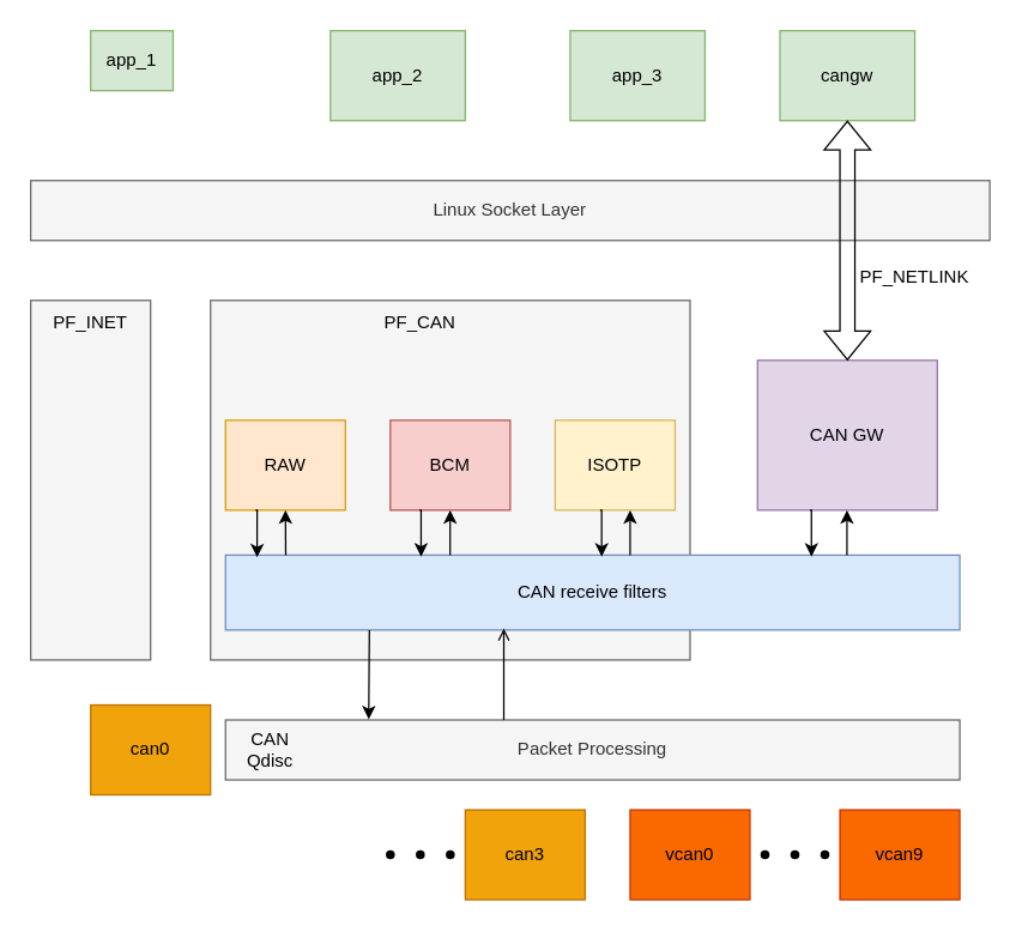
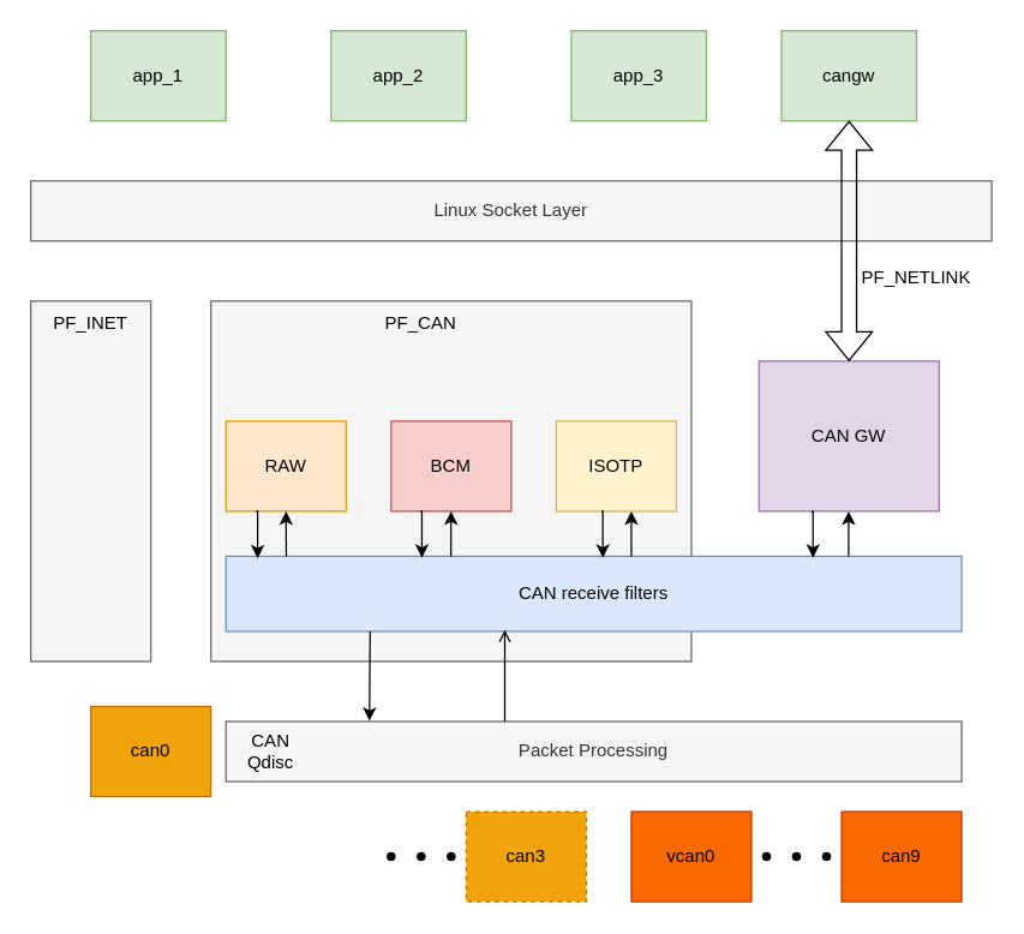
  <mxCell id="0" />
  <mxCell id="1" parent="0" />
  <mxCell id="2" value="Linux Socket Layer" style="rounded=0;whiteSpace=wrap;html=1;fillColor=#f5f5f5;fontColor=#333333;strokeColor=#666666;" vertex="1" parent="1"><mxGeometry x="20" y="120" width="640" height="40" as="geometry" /></mxCell>
  <mxCell id="3" value="" style="rounded=0;whiteSpace=wrap;html=1;fillColor=#f5f5f5;fontColor=#333333;strokeColor=#666666;" vertex="1" parent="1"><mxGeometry x="20" y="200" width="80" height="240" as="geometry" /></mxCell>
  <mxCell id="4" value="" style="rounded=0;whiteSpace=wrap;html=1;align=left;fillColor=#f5f5f5;fontColor=#333333;strokeColor=#666666;" vertex="1" parent="1"><mxGeometry x="140" y="200" width="320" height="240" as="geometry" /></mxCell>
  <mxCell id="5" value="PF_INET" style="text;html=1;align=center;verticalAlign=middle;whiteSpace=wrap;rounded=0;" vertex="1" parent="1"><mxGeometry x="30" y="200" width="60" height="30" as="geometry" /></mxCell>
  <mxCell id="6" value="PF_CAN" style="text;html=1;align=center;verticalAlign=middle;whiteSpace=wrap;rounded=0;" vertex="1" parent="1"><mxGeometry x="250" y="200" width="60" height="30" as="geometry" /></mxCell>
  <mxCell id="7" value="RAW" style="rounded=0;whiteSpace=wrap;html=1;fillColor=#ffe6cc;strokeColor=#d79b00;" vertex="1" parent="1"><mxGeometry x="150" y="280" width="80" height="60" as="geometry" /></mxCell>
  <mxCell id="8" value="BCM" style="rounded=0;whiteSpace=wrap;html=1;fillColor=#f8cecc;strokeColor=#b85450;" vertex="1" parent="1"><mxGeometry x="260" y="280" width="80" height="60" as="geometry" /></mxCell>
  <mxCell id="9" value="ISOTP" style="rounded=0;whiteSpace=wrap;html=1;fillColor=#fff2cc;strokeColor=#d6b656;" vertex="1" parent="1"><mxGeometry x="370" y="280" width="80" height="60" as="geometry" /></mxCell>
  <mxCell id="10" value="CAN GW" style="rounded=0;whiteSpace=wrap;html=1;fillColor=#e1d5e7;strokeColor=#9673a6;" vertex="1" parent="1"><mxGeometry x="505" y="240" width="120" height="100" as="geometry" /></mxCell>
- <mxCell id="11" value="app_1" style="rounded=0;whiteSpace=wrap;html=1;fillColor=#d5e8d4;strokeColor=#82b366;" vertex="1" parent="1"><mxGeometry x="60" y="20" width="55" height="40" as="geometry" /></mxCell>
+ <mxCell id="11" value="app_1" style="rounded=0;whiteSpace=wrap;html=1;fillColor=#d5e8d4;strokeColor=#82b366;" vertex="1" parent="1"><mxGeometry x="60" y="20" width="90" height="60" as="geometry" /></mxCell>
  <mxCell id="12" value="app_2" style="rounded=0;whiteSpace=wrap;html=1;fillColor=#d5e8d4;strokeColor=#82b366;" vertex="1" parent="1"><mxGeometry x="220" y="20" width="90" height="60" as="geometry" /></mxCell>
  <mxCell id="13" value="app_3" style="rounded=0;whiteSpace=wrap;html=1;fillColor=#d5e8d4;strokeColor=#82b366;" vertex="1" parent="1"><mxGeometry x="380" y="20" width="90" height="60" as="geometry" /></mxCell>
  <mxCell id="14" value="cangw" style="rounded=0;whiteSpace=wrap;html=1;fillColor=#d5e8d4;strokeColor=#82b366;" vertex="1" parent="1"><mxGeometry x="520" y="20" width="90" height="60" as="geometry" /></mxCell>
  <mxCell id="15" value="CAN receive filters" style="rounded=0;whiteSpace=wrap;html=1;fillColor=#dae8fc;strokeColor=#6c8ebf;" vertex="1" parent="1"><mxGeometry x="150" y="370" width="490" height="50" as="geometry" /></mxCell>
  <mxCell id="16" value="" style="shape=flexArrow;endArrow=classic;startArrow=classic;html=1;rounded=0;entryX=0.5;entryY=1;entryDx=0;entryDy=0;exitX=0.5;exitY=0;exitDx=0;exitDy=0;" edge="1" parent="1" source="10" target="14"><mxGeometry width="100" height="100" relative="1" as="geometry"><mxPoint x="310" y="380" as="sourcePoint" /><mxPoint x="410" y="280" as="targetPoint" /></mxGeometry></mxCell>
  <mxCell id="17" style="edgeStyle=orthogonalEdgeStyle;rounded=0;orthogonalLoop=1;jettySize=auto;html=1;exitX=0.25;exitY=1;exitDx=0;exitDy=0;entryX=0.043;entryY=0.028;entryDx=0;entryDy=0;entryPerimeter=0;" edge="1" parent="1" source="7" target="15"><mxGeometry relative="1" as="geometry" /></mxCell>
  <mxCell id="18" value="" style="endArrow=classic;html=1;rounded=0;exitX=0.082;exitY=0;exitDx=0;exitDy=0;exitPerimeter=0;entryX=0.5;entryY=1;entryDx=0;entryDy=0;" edge="1" parent="1" source="15" target="7"><mxGeometry width="50" height="50" relative="1" as="geometry"><mxPoint x="230" y="370" as="sourcePoint" /><mxPoint x="280" y="320" as="targetPoint" /></mxGeometry></mxCell>
  <mxCell id="19" style="edgeStyle=orthogonalEdgeStyle;rounded=0;orthogonalLoop=1;jettySize=auto;html=1;exitX=0.25;exitY=1;exitDx=0;exitDy=0;entryX=0.043;entryY=0.028;entryDx=0;entryDy=0;entryPerimeter=0;" edge="1" parent="1"><mxGeometry relative="1" as="geometry"><mxPoint x="279.5" y="340" as="sourcePoint" /><mxPoint x="280.5" y="371" as="targetPoint" /><Array as="points"><mxPoint x="280.5" y="340" /></Array></mxGeometry></mxCell>
  <mxCell id="20" value="" style="endArrow=classic;html=1;rounded=0;exitX=0.082;exitY=0;exitDx=0;exitDy=0;exitPerimeter=0;entryX=0.5;entryY=1;entryDx=0;entryDy=0;" edge="1" parent="1"><mxGeometry width="50" height="50" relative="1" as="geometry"><mxPoint x="299.88" y="370" as="sourcePoint" /><mxPoint x="299.88" y="340" as="targetPoint" /></mxGeometry></mxCell>
  <mxCell id="21" value="" style="endArrow=classic;html=1;rounded=0;exitX=0.082;exitY=0;exitDx=0;exitDy=0;exitPerimeter=0;entryX=0.5;entryY=1;entryDx=0;entryDy=0;" edge="1" parent="1"><mxGeometry width="50" height="50" relative="1" as="geometry"><mxPoint x="420" y="370" as="sourcePoint" /><mxPoint x="420" y="340" as="targetPoint" /></mxGeometry></mxCell>
  <mxCell id="22" style="edgeStyle=orthogonalEdgeStyle;rounded=0;orthogonalLoop=1;jettySize=auto;html=1;exitX=0.25;exitY=1;exitDx=0;exitDy=0;entryX=0.043;entryY=0.028;entryDx=0;entryDy=0;entryPerimeter=0;" edge="1" parent="1"><mxGeometry relative="1" as="geometry"><mxPoint x="400" y="340" as="sourcePoint" /><mxPoint x="401" y="371" as="targetPoint" /><Array as="points"><mxPoint x="401" y="340" /></Array></mxGeometry></mxCell>
  <mxCell id="23" value="Packet Processing" style="rounded=0;whiteSpace=wrap;html=1;fillColor=#f5f5f5;fontColor=#333333;strokeColor=#666666;" vertex="1" parent="1"><mxGeometry x="150" y="480" width="490" height="40" as="geometry" /></mxCell>
  <mxCell id="24" value="CAN Qdisc" style="text;html=1;align=center;verticalAlign=middle;whiteSpace=wrap;rounded=0;" vertex="1" parent="1"><mxGeometry x="150" y="485" width="60" height="30" as="geometry" /></mxCell>
  <mxCell id="25" value="" style="endArrow=classic;html=1;rounded=0;entryX=0.195;entryY=-0.011;entryDx=0;entryDy=0;entryPerimeter=0;" edge="1" parent="1" target="23"><mxGeometry width="50" height="50" relative="1" as="geometry"><mxPoint x="246" y="420" as="sourcePoint" /><mxPoint x="370" y="300" as="targetPoint" /></mxGeometry></mxCell>
  <mxCell id="26" value="" style="endArrow=open;html=1;rounded=0;entryX=0.379;entryY=0.979;entryDx=0;entryDy=0;entryPerimeter=0;exitX=0.379;exitY=0.001;exitDx=0;exitDy=0;exitPerimeter=0;" edge="1" parent="1" source="23" target="15"><mxGeometry width="50" height="50" relative="1" as="geometry"><mxPoint x="290" y="420" as="sourcePoint" /><mxPoint x="340" y="370" as="targetPoint" /></mxGeometry></mxCell>
  <mxCell id="27" style="edgeStyle=orthogonalEdgeStyle;rounded=0;orthogonalLoop=1;jettySize=auto;html=1;exitX=0.25;exitY=1;exitDx=0;exitDy=0;entryX=0.043;entryY=0.028;entryDx=0;entryDy=0;entryPerimeter=0;" edge="1" parent="1"><mxGeometry relative="1" as="geometry"><mxPoint x="540" y="340" as="sourcePoint" /><mxPoint x="541" y="371" as="targetPoint" /><Array as="points"><mxPoint x="541" y="340" /></Array></mxGeometry></mxCell>
  <mxCell id="28" value="" style="endArrow=classic;html=1;rounded=0;exitX=0.082;exitY=0;exitDx=0;exitDy=0;exitPerimeter=0;entryX=0.5;entryY=1;entryDx=0;entryDy=0;" edge="1" parent="1"><mxGeometry width="50" height="50" relative="1" as="geometry"><mxPoint x="564.71" y="370" as="sourcePoint" /><mxPoint x="564.71" y="340" as="targetPoint" /></mxGeometry></mxCell>
  <mxCell id="29" value="can0" style="rounded=0;whiteSpace=wrap;html=1;fillColor=#f0a30a;fontColor=#000000;strokeColor=#BD7000;" vertex="1" parent="1"><mxGeometry x="60" y="470" width="80" height="60" as="geometry" /></mxCell>
- <mxCell id="30" value="can3" style="rounded=0;whiteSpace=wrap;html=1;fillColor=#f0a30a;fontColor=#000000;strokeColor=#BD7000;" vertex="1" parent="1"><mxGeometry x="310" y="540" width="80" height="60" as="geometry" /></mxCell>
+ <mxCell id="30" value="can3" style="rounded=0;whiteSpace=wrap;html=1;fillColor=#f0a30a;fontColor=#000000;strokeColor=#BD7000;dashed=1;" vertex="1" parent="1"><mxGeometry x="310" y="540" width="80" height="60" as="geometry" /></mxCell>
  <mxCell id="31" value="vcan0" style="rounded=0;whiteSpace=wrap;html=1;fillColor=#fa6800;fontColor=#000000;strokeColor=#C73500;" vertex="1" parent="1"><mxGeometry x="420" y="540" width="80" height="60" as="geometry" /></mxCell>
- <mxCell id="32" value="vcan9" style="rounded=0;whiteSpace=wrap;html=1;fillColor=#fa6800;fontColor=#000000;strokeColor=#C73500;" vertex="1" parent="1"><mxGeometry x="560" y="540" width="80" height="60" as="geometry" /></mxCell>
+ <mxCell id="32" value="can9" style="rounded=0;whiteSpace=wrap;html=1;fillColor=#fa6800;fontColor=#000000;strokeColor=#C73500;" vertex="1" parent="1"><mxGeometry x="560" y="540" width="80" height="60" as="geometry" /></mxCell>
  <mxCell id="33" value="" style="shape=waypoint;sketch=0;fillStyle=solid;size=6;pointerEvents=1;points=[];fillColor=none;resizable=0;rotatable=0;perimeter=centerPerimeter;snapToPoint=1;" vertex="1" parent="1"><mxGeometry x="250" y="560" width="20" height="20" as="geometry" /></mxCell>
  <mxCell id="34" value="" style="shape=waypoint;sketch=0;fillStyle=solid;size=6;pointerEvents=1;points=[];fillColor=none;resizable=0;rotatable=0;perimeter=centerPerimeter;snapToPoint=1;" vertex="1" parent="1"><mxGeometry x="270" y="560" width="20" height="20" as="geometry" /></mxCell>
  <mxCell id="35" value="" style="shape=waypoint;sketch=0;fillStyle=solid;size=6;pointerEvents=1;points=[];fillColor=none;resizable=0;rotatable=0;perimeter=centerPerimeter;snapToPoint=1;" vertex="1" parent="1"><mxGeometry x="290" y="560" width="20" height="20" as="geometry" /></mxCell>
  <mxCell id="36" value="" style="shape=waypoint;sketch=0;fillStyle=solid;size=6;pointerEvents=1;points=[];fillColor=none;resizable=0;rotatable=0;perimeter=centerPerimeter;snapToPoint=1;" vertex="1" parent="1"><mxGeometry x="500" y="560" width="20" height="20" as="geometry" /></mxCell>
  <mxCell id="37" value="" style="shape=waypoint;sketch=0;fillStyle=solid;size=6;pointerEvents=1;points=[];fillColor=none;resizable=0;rotatable=0;perimeter=centerPerimeter;snapToPoint=1;" vertex="1" parent="1"><mxGeometry x="520" y="560" width="20" height="20" as="geometry" /></mxCell>
  <mxCell id="38" value="" style="shape=waypoint;sketch=0;fillStyle=solid;size=6;pointerEvents=1;points=[];fillColor=none;resizable=0;rotatable=0;perimeter=centerPerimeter;snapToPoint=1;" vertex="1" parent="1"><mxGeometry x="540" y="560" width="20" height="20" as="geometry" /></mxCell>
  <mxCell id="39" value="PF_NETLINK" style="text;html=1;align=center;verticalAlign=middle;whiteSpace=wrap;rounded=0;" vertex="1" parent="1"><mxGeometry x="580" y="170" width="60" height="30" as="geometry" /></mxCell>
